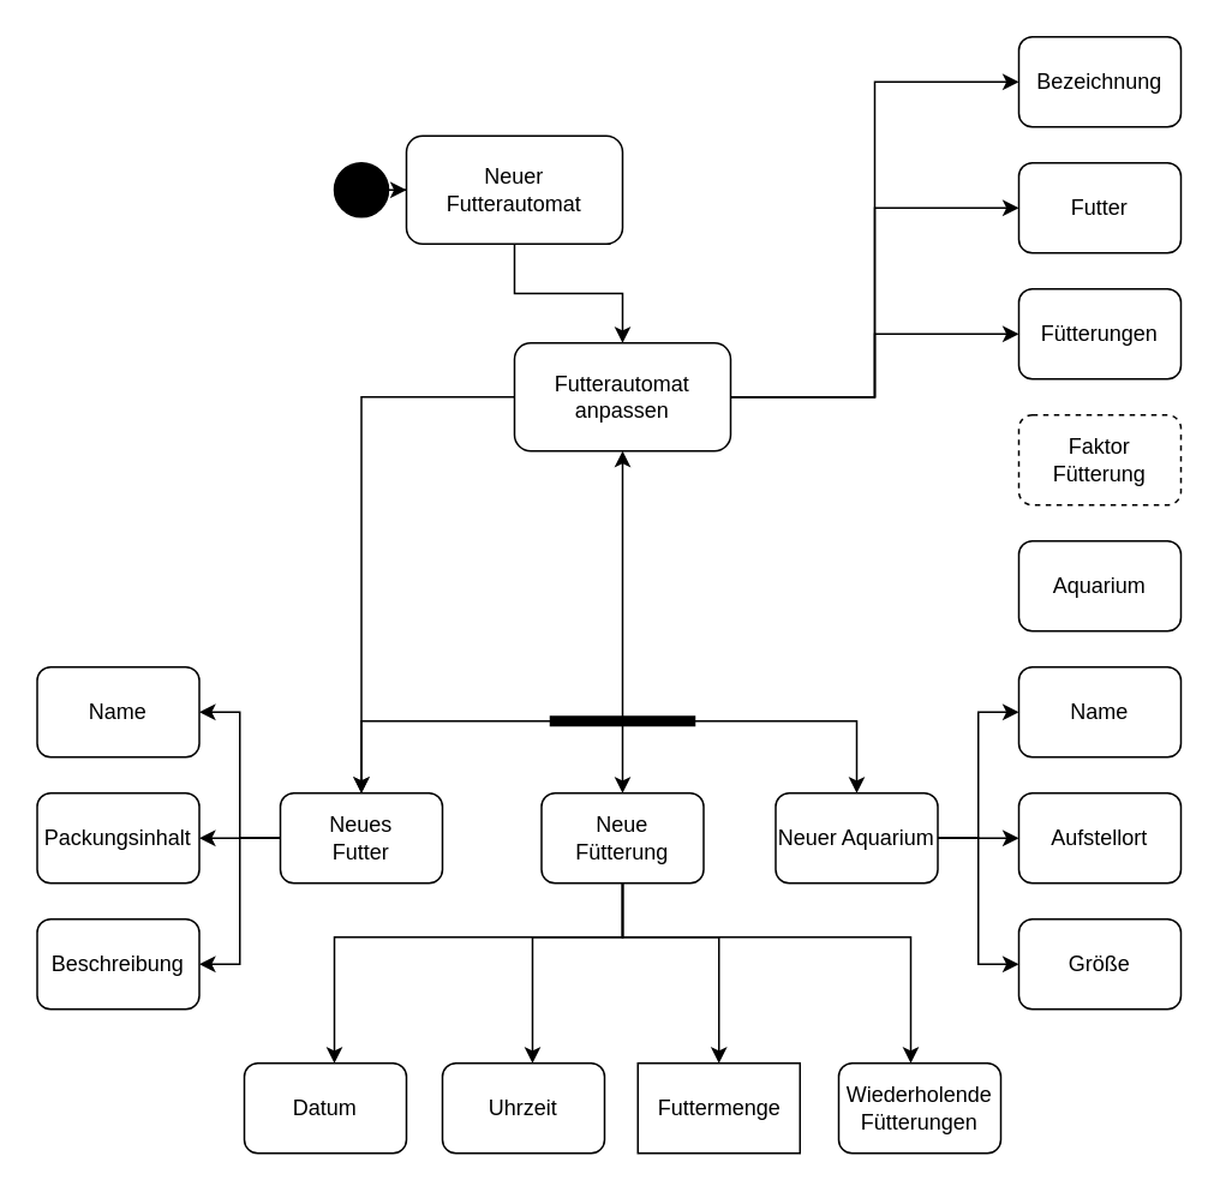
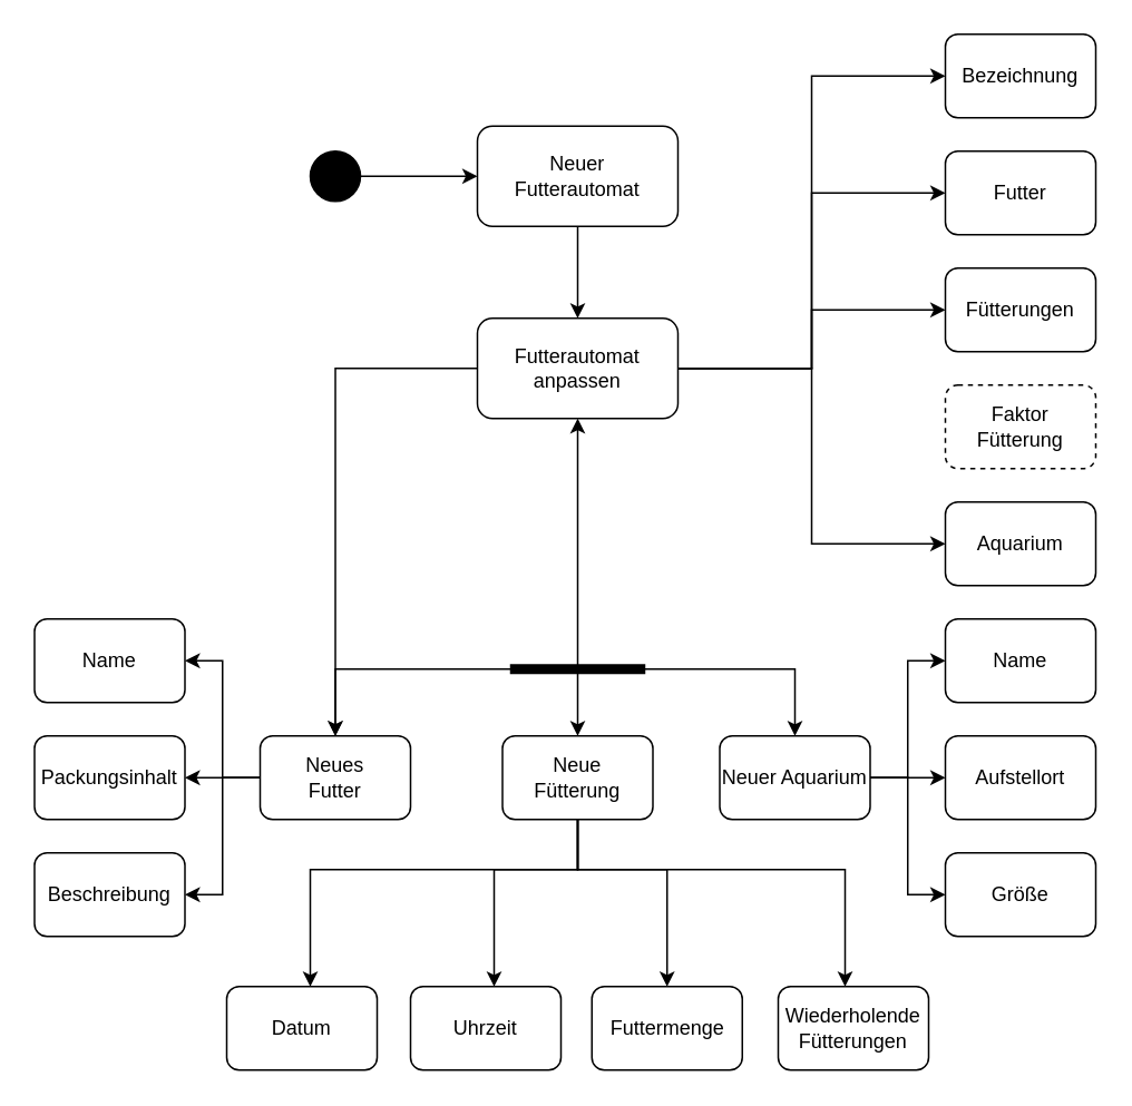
  <mxCell id="0" />
  <mxCell id="1" parent="0" />
  <mxCell id="2" style="edgeStyle=orthogonalEdgeStyle;rounded=0;orthogonalLoop=1;jettySize=auto;html=1;entryX=0;entryY=0.5;entryDx=0;entryDy=0;" edge="1" parent="1" source="3" target="5"><mxGeometry relative="1" as="geometry" /></mxCell>
  <mxCell id="3" value="" style="ellipse;fillColor=strokeColor;html=1;" vertex="1" parent="1"><mxGeometry x="185" y="90" width="30" height="30" as="geometry" /></mxCell>
  <mxCell id="4" style="edgeStyle=orthogonalEdgeStyle;rounded=0;orthogonalLoop=1;jettySize=auto;html=1;entryX=0.5;entryY=0;entryDx=0;entryDy=0;" edge="1" parent="1" source="5" target="11"><mxGeometry relative="1" as="geometry" /></mxCell>
- <mxCell id="5" value="Neuer &lt;br&gt;Futterautomat" style="rounded=1;whiteSpace=wrap;html=1;" vertex="1" parent="1"><mxGeometry x="225" y="75" width="120" height="60" as="geometry" /></mxCell>
+ <mxCell id="5" value="Neuer &lt;br&gt;Futterautomat" style="rounded=1;whiteSpace=wrap;html=1;" vertex="1" parent="1"><mxGeometry x="285" y="75" width="120" height="60" as="geometry" /></mxCell>
  <mxCell id="6" style="edgeStyle=orthogonalEdgeStyle;rounded=0;orthogonalLoop=1;jettySize=auto;html=1;entryX=0;entryY=0.5;entryDx=0;entryDy=0;" edge="1" parent="1" source="11" target="12"><mxGeometry relative="1" as="geometry" /></mxCell>
  <mxCell id="7" style="edgeStyle=orthogonalEdgeStyle;rounded=0;orthogonalLoop=1;jettySize=auto;html=1;entryX=0;entryY=0.5;entryDx=0;entryDy=0;" edge="1" parent="1" source="11" target="13"><mxGeometry relative="1" as="geometry" /></mxCell>
  <mxCell id="8" style="edgeStyle=orthogonalEdgeStyle;rounded=0;orthogonalLoop=1;jettySize=auto;html=1;entryX=0;entryY=0.5;entryDx=0;entryDy=0;" edge="1" parent="1" source="11" target="14"><mxGeometry relative="1" as="geometry" /></mxCell>
  <mxCell id="9" style="edgeStyle=orthogonalEdgeStyle;rounded=0;orthogonalLoop=1;jettySize=auto;html=1;" edge="1" parent="1" source="11" target="18"><mxGeometry relative="1" as="geometry" /></mxCell>
+ <mxCell id="10" style="edgeStyle=orthogonalEdgeStyle;rounded=0;orthogonalLoop=1;jettySize=auto;html=1;entryX=0;entryY=0.5;entryDx=0;entryDy=0;" edge="1" parent="1" source="11" target="25"><mxGeometry relative="1" as="geometry" /></mxCell>
  <mxCell id="11" value="Futterautomat anpassen" style="rounded=1;whiteSpace=wrap;html=1;" vertex="1" parent="1"><mxGeometry x="285" y="190" width="120" height="60" as="geometry" /></mxCell>
  <mxCell id="12" value="Bezeichnung" style="rounded=1;whiteSpace=wrap;html=1;" vertex="1" parent="1"><mxGeometry x="565" y="20" width="90" height="50" as="geometry" /></mxCell>
  <mxCell id="13" value="Futter" style="rounded=1;whiteSpace=wrap;html=1;" vertex="1" parent="1"><mxGeometry x="565" y="90" width="90" height="50" as="geometry" /></mxCell>
  <mxCell id="14" value="Fütterungen" style="rounded=1;whiteSpace=wrap;html=1;" vertex="1" parent="1"><mxGeometry x="565" y="160" width="90" height="50" as="geometry" /></mxCell>
  <mxCell id="15" style="edgeStyle=orthogonalEdgeStyle;rounded=0;orthogonalLoop=1;jettySize=auto;html=1;entryX=1;entryY=0.5;entryDx=0;entryDy=0;" edge="1" parent="1" source="18" target="35"><mxGeometry relative="1" as="geometry" /></mxCell>
  <mxCell id="16" style="edgeStyle=orthogonalEdgeStyle;rounded=0;orthogonalLoop=1;jettySize=auto;html=1;" edge="1" parent="1" source="18" target="36"><mxGeometry relative="1" as="geometry" /></mxCell>
  <mxCell id="17" style="edgeStyle=orthogonalEdgeStyle;rounded=0;orthogonalLoop=1;jettySize=auto;html=1;entryX=1;entryY=0.5;entryDx=0;entryDy=0;" edge="1" parent="1" source="18" target="37"><mxGeometry relative="1" as="geometry" /></mxCell>
  <mxCell id="18" value="Neues &lt;br&gt;Futter" style="rounded=1;whiteSpace=wrap;html=1;" vertex="1" parent="1"><mxGeometry x="155" y="440" width="90" height="50" as="geometry" /></mxCell>
  <mxCell id="19" style="edgeStyle=orthogonalEdgeStyle;rounded=0;orthogonalLoop=1;jettySize=auto;html=1;" edge="1" parent="1" source="23" target="41"><mxGeometry relative="1" as="geometry"><Array as="points"><mxPoint x="345" y="520" /><mxPoint x="185" y="520" /></Array></mxGeometry></mxCell>
  <mxCell id="20" style="edgeStyle=orthogonalEdgeStyle;rounded=0;orthogonalLoop=1;jettySize=auto;html=1;" edge="1" parent="1" source="23" target="42"><mxGeometry relative="1" as="geometry"><Array as="points"><mxPoint x="345" y="520" /><mxPoint x="295" y="520" /></Array></mxGeometry></mxCell>
  <mxCell id="21" style="edgeStyle=orthogonalEdgeStyle;rounded=0;orthogonalLoop=1;jettySize=auto;html=1;entryX=0.5;entryY=0;entryDx=0;entryDy=0;" edge="1" parent="1" source="23" target="43"><mxGeometry relative="1" as="geometry"><Array as="points"><mxPoint x="345" y="520" /><mxPoint x="399" y="520" /></Array></mxGeometry></mxCell>
  <mxCell id="22" style="edgeStyle=orthogonalEdgeStyle;rounded=0;orthogonalLoop=1;jettySize=auto;html=1;" edge="1" parent="1" source="23" target="44"><mxGeometry relative="1" as="geometry"><Array as="points"><mxPoint x="345" y="520" /><mxPoint x="505" y="520" /></Array></mxGeometry></mxCell>
  <mxCell id="23" value="Neue &lt;br&gt;Fütterung" style="rounded=1;whiteSpace=wrap;html=1;" vertex="1" parent="1"><mxGeometry x="300" y="440" width="90" height="50" as="geometry" /></mxCell>
  <mxCell id="24" value="Faktor Fütterung" style="rounded=1;whiteSpace=wrap;html=1;dashed=1;" vertex="1" parent="1"><mxGeometry x="565" y="230" width="90" height="50" as="geometry" /></mxCell>
  <mxCell id="25" value="Aquarium" style="rounded=1;whiteSpace=wrap;html=1;" vertex="1" parent="1"><mxGeometry x="565" y="300" width="90" height="50" as="geometry" /></mxCell>
  <mxCell id="26" style="edgeStyle=orthogonalEdgeStyle;rounded=0;orthogonalLoop=1;jettySize=auto;html=1;entryX=0;entryY=0.5;entryDx=0;entryDy=0;" edge="1" parent="1" source="29" target="38"><mxGeometry relative="1" as="geometry" /></mxCell>
  <mxCell id="27" style="edgeStyle=orthogonalEdgeStyle;rounded=0;orthogonalLoop=1;jettySize=auto;html=1;entryX=0;entryY=0.5;entryDx=0;entryDy=0;" edge="1" parent="1" source="29" target="39"><mxGeometry relative="1" as="geometry" /></mxCell>
  <mxCell id="28" style="edgeStyle=orthogonalEdgeStyle;rounded=0;orthogonalLoop=1;jettySize=auto;html=1;entryX=0;entryY=0.5;entryDx=0;entryDy=0;" edge="1" parent="1" source="29" target="40"><mxGeometry relative="1" as="geometry" /></mxCell>
  <mxCell id="29" value="Neuer Aquarium" style="rounded=1;whiteSpace=wrap;html=1;" vertex="1" parent="1"><mxGeometry x="430" y="440" width="90" height="50" as="geometry" /></mxCell>
  <mxCell id="30" style="edgeStyle=orthogonalEdgeStyle;rounded=0;orthogonalLoop=1;jettySize=auto;html=1;entryX=0.5;entryY=1;entryDx=0;entryDy=0;" edge="1" parent="1" source="34" target="11"><mxGeometry relative="1" as="geometry" /></mxCell>
  <mxCell id="31" style="edgeStyle=orthogonalEdgeStyle;rounded=0;orthogonalLoop=1;jettySize=auto;html=1;" edge="1" parent="1" source="34" target="18"><mxGeometry relative="1" as="geometry" /></mxCell>
  <mxCell id="32" style="edgeStyle=orthogonalEdgeStyle;rounded=0;orthogonalLoop=1;jettySize=auto;html=1;" edge="1" parent="1" source="34" target="23"><mxGeometry relative="1" as="geometry" /></mxCell>
  <mxCell id="33" style="edgeStyle=orthogonalEdgeStyle;rounded=0;orthogonalLoop=1;jettySize=auto;html=1;entryX=0.5;entryY=0;entryDx=0;entryDy=0;" edge="1" parent="1" source="34" target="29"><mxGeometry relative="1" as="geometry" /></mxCell>
  <mxCell id="34" value="" style="html=1;points=[];perimeter=orthogonalPerimeter;fillColor=strokeColor;rotation=90;" vertex="1" parent="1"><mxGeometry x="342.5" y="360" width="5" height="80" as="geometry" /></mxCell>
  <mxCell id="35" value="Name" style="rounded=1;whiteSpace=wrap;html=1;" vertex="1" parent="1"><mxGeometry x="20" y="370" width="90" height="50" as="geometry" /></mxCell>
  <mxCell id="36" value="Packungsinhalt" style="rounded=1;whiteSpace=wrap;html=1;" vertex="1" parent="1"><mxGeometry x="20" y="440" width="90" height="50" as="geometry" /></mxCell>
  <mxCell id="37" value="Beschreibung" style="rounded=1;whiteSpace=wrap;html=1;" vertex="1" parent="1"><mxGeometry x="20" y="510" width="90" height="50" as="geometry" /></mxCell>
  <mxCell id="38" value="Name" style="rounded=1;whiteSpace=wrap;html=1;" vertex="1" parent="1"><mxGeometry x="565" y="370" width="90" height="50" as="geometry" /></mxCell>
  <mxCell id="39" value="Aufstellort" style="rounded=1;whiteSpace=wrap;html=1;" vertex="1" parent="1"><mxGeometry x="565" y="440" width="90" height="50" as="geometry" /></mxCell>
  <mxCell id="40" value="Größe" style="rounded=1;whiteSpace=wrap;html=1;" vertex="1" parent="1"><mxGeometry x="565" y="510" width="90" height="50" as="geometry" /></mxCell>
  <mxCell id="41" value="Datum" style="rounded=1;whiteSpace=wrap;html=1;" vertex="1" parent="1"><mxGeometry x="135" y="590" width="90" height="50" as="geometry" /></mxCell>
  <mxCell id="42" value="Uhrzeit" style="rounded=1;whiteSpace=wrap;html=1;" vertex="1" parent="1"><mxGeometry x="245" y="590" width="90" height="50" as="geometry" /></mxCell>
- <mxCell id="43" value="Futtermenge" style="whiteSpace=wrap;html=1;rounded=0;" vertex="1" parent="1"><mxGeometry x="353.5" y="590" width="90" height="50" as="geometry" /></mxCell>
+ <mxCell id="43" value="Futtermenge" style="rounded=1;whiteSpace=wrap;html=1;" vertex="1" parent="1"><mxGeometry x="353.5" y="590" width="90" height="50" as="geometry" /></mxCell>
  <mxCell id="44" value="Wiederholende Fütterungen" style="rounded=1;whiteSpace=wrap;html=1;" vertex="1" parent="1"><mxGeometry x="465" y="590" width="90" height="50" as="geometry" /></mxCell>
